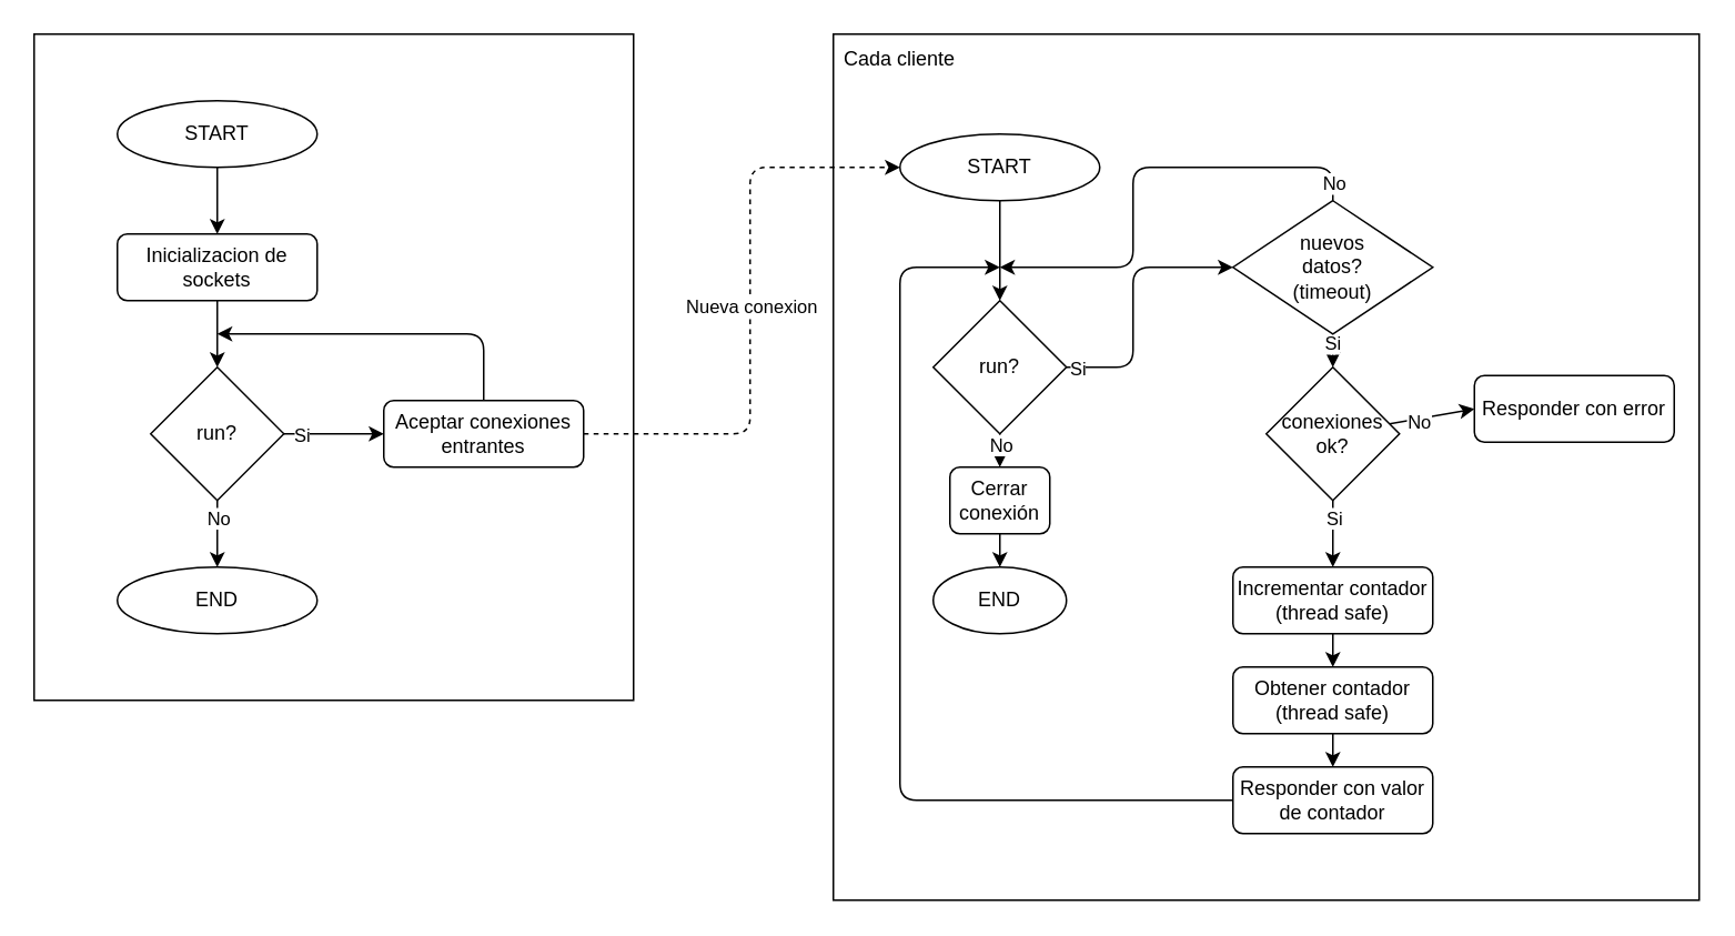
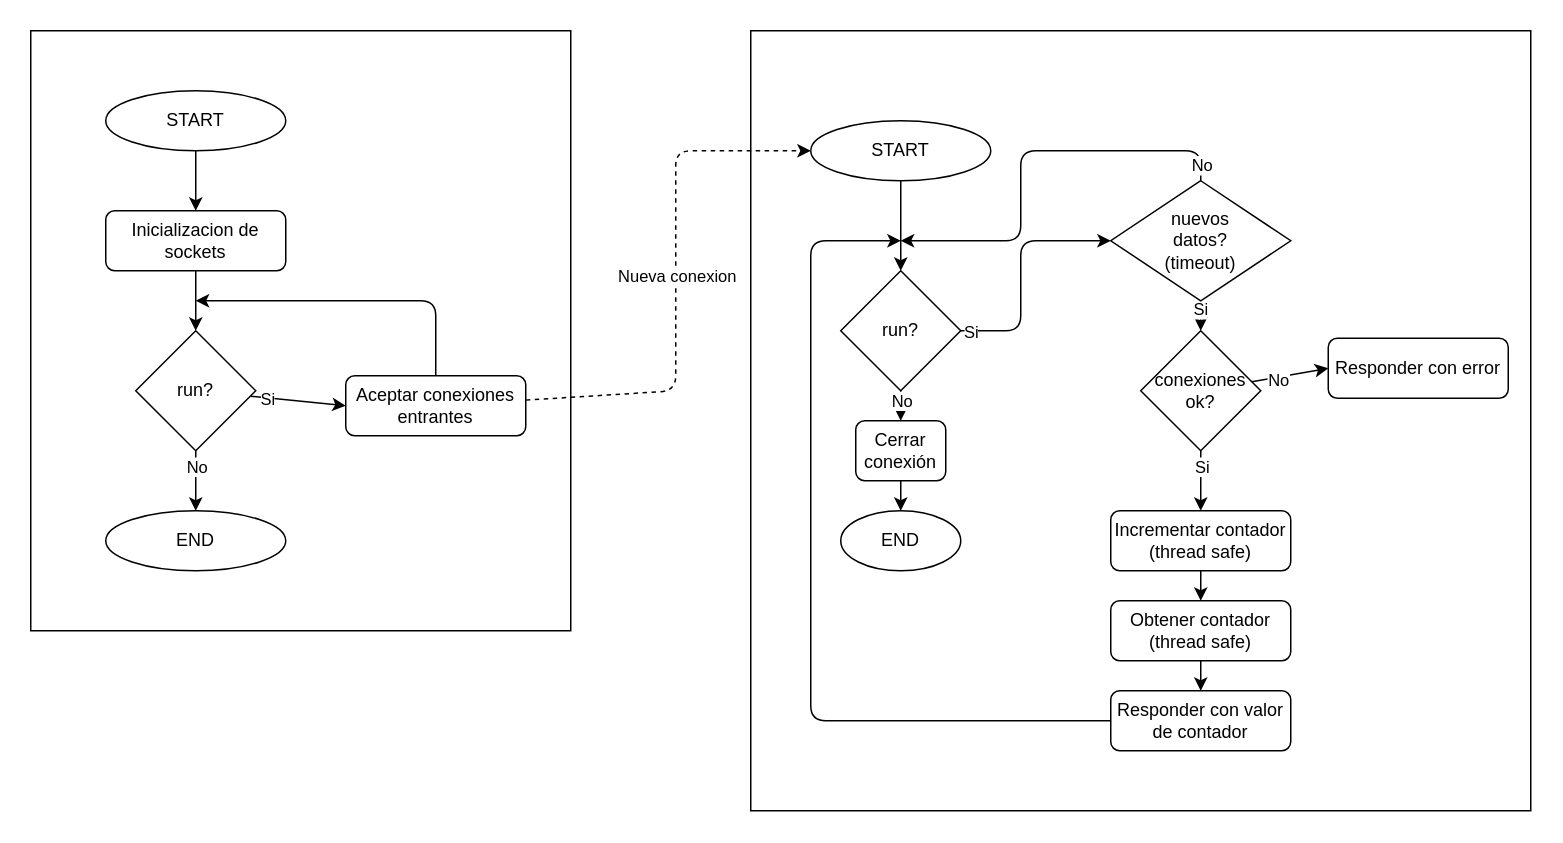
  <mxCell id="0" />
  <mxCell id="1" parent="0" />
  <mxCell id="2" value="" style="rounded=0;whiteSpace=wrap;html=1;" vertex="1" parent="1"><mxGeometry x="500" width="520" height="520" as="geometry" y="20" /></mxCell>
  <mxCell id="3" value="" style="rounded=0;whiteSpace=wrap;html=1;" vertex="1" parent="1"><mxGeometry x="20" width="360" height="400" as="geometry" y="20" /></mxCell>
  <mxCell id="4" style="edgeStyle=none;rounded=0;html=1;" edge="1" parent="1" source="5" target="7"><mxGeometry relative="1" as="geometry" /></mxCell>
  <mxCell id="5" value="START" style="ellipse;whiteSpace=wrap;html=1;" vertex="1" parent="1"><mxGeometry x="70" y="60" width="120" height="40" as="geometry" /></mxCell>
  <mxCell id="6" style="edgeStyle=none;rounded=0;html=1;entryX=0.5;entryY=0;entryDx=0;entryDy=0;" edge="1" parent="1" source="7" target="12"><mxGeometry relative="1" as="geometry" /></mxCell>
  <mxCell id="7" value="Inicializacion de sockets" style="rounded=1;whiteSpace=wrap;html=1;" vertex="1" parent="1"><mxGeometry x="70" y="140" width="120" height="40" as="geometry" /></mxCell>
  <mxCell id="8" style="edgeStyle=none;rounded=0;html=1;entryX=0.5;entryY=0;entryDx=0;entryDy=0;" edge="1" parent="1" source="12" target="13"><mxGeometry relative="1" as="geometry" /></mxCell>
  <mxCell id="9" value="No" style="edgeLabel;html=1;align=center;verticalAlign=middle;resizable=0;points=[];" vertex="1" connectable="0" parent="8"><mxGeometry x="-0.6" relative="1" as="geometry"><mxPoint y="2" as="offset" /></mxGeometry></mxCell>
  <mxCell id="10" style="edgeStyle=none;rounded=0;html=1;entryX=0;entryY=0.5;entryDx=0;entryDy=0;" edge="1" parent="1" source="12" target="17"><mxGeometry relative="1" as="geometry" /></mxCell>
  <mxCell id="11" value="Si" style="edgeLabel;html=1;align=center;verticalAlign=middle;resizable=0;points=[];" vertex="1" connectable="0" parent="10"><mxGeometry x="-0.443" relative="1" as="geometry"><mxPoint x="-7" as="offset" /></mxGeometry></mxCell>
  <mxCell id="12" value="run?" style="rhombus;whiteSpace=wrap;html=1;" vertex="1" parent="1"><mxGeometry x="90" y="220" width="80" height="80" as="geometry" /></mxCell>
  <mxCell id="13" value="END" style="ellipse;whiteSpace=wrap;html=1;" vertex="1" parent="1"><mxGeometry x="70" y="340" width="120" height="40" as="geometry" /></mxCell>
  <mxCell id="14" style="edgeStyle=none;rounded=1;html=1;" edge="1" parent="1" source="17"><mxGeometry relative="1" as="geometry"><mxPoint x="130" y="200" as="targetPoint" /><Array as="points"><mxPoint x="290" y="200" /></Array></mxGeometry></mxCell>
  <mxCell id="15" style="edgeStyle=none;rounded=1;html=1;entryX=0;entryY=0.5;entryDx=0;entryDy=0;dashed=1;" edge="1" parent="1" source="17" target="19"><mxGeometry relative="1" as="geometry"><Array as="points"><mxPoint x="450" y="260" /><mxPoint x="450" y="100" /></Array></mxGeometry></mxCell>
  <mxCell id="16" value="Nueva conexion" style="edgeLabel;html=1;align=center;verticalAlign=middle;resizable=0;points=[];" vertex="1" connectable="0" parent="15"><mxGeometry x="-0.258" y="1" relative="1" as="geometry"><mxPoint x="1" y="-47" as="offset" /></mxGeometry></mxCell>
- <mxCell id="17" value="Aceptar conexiones entrantes" style="rounded=1;whiteSpace=wrap;html=1;" vertex="1" parent="1"><mxGeometry x="230" y="240" width="120" height="40" as="geometry" /></mxCell>
+ <mxCell id="17" value="Aceptar conexiones entrantes" style="rounded=1;whiteSpace=wrap;html=1;" vertex="1" parent="1"><mxGeometry x="230" y="250" width="120" height="40" as="geometry" /></mxCell>
  <mxCell id="18" style="edgeStyle=none;rounded=1;html=1;entryX=0.5;entryY=0;entryDx=0;entryDy=0;" edge="1" parent="1" source="19" target="24"><mxGeometry relative="1" as="geometry" /></mxCell>
  <mxCell id="19" value="START" style="ellipse;whiteSpace=wrap;html=1;" vertex="1" parent="1"><mxGeometry x="540" y="80" width="120" height="40" as="geometry" /></mxCell>
  <mxCell id="20" style="edgeStyle=none;rounded=1;html=1;entryX=0;entryY=0.5;entryDx=0;entryDy=0;" edge="1" parent="1" source="24" target="30"><mxGeometry relative="1" as="geometry"><mxPoint x="720" y="100" as="targetPoint" /><Array as="points"><mxPoint x="680" y="220" /><mxPoint x="680" y="160" /></Array></mxGeometry></mxCell>
  <mxCell id="21" value="Si" style="edgeLabel;html=1;align=center;verticalAlign=middle;resizable=0;points=[];" vertex="1" connectable="0" parent="20"><mxGeometry x="-0.921" y="1" relative="1" as="geometry"><mxPoint y="1" as="offset" /></mxGeometry></mxCell>
  <mxCell id="22" style="edgeStyle=none;rounded=1;html=1;entryX=0.5;entryY=0;entryDx=0;entryDy=0;" edge="1" parent="1" source="24" target="45"><mxGeometry relative="1" as="geometry" /></mxCell>
  <mxCell id="23" value="No" style="edgeLabel;html=1;align=center;verticalAlign=middle;resizable=0;points=[];" vertex="1" connectable="0" parent="22"><mxGeometry x="-0.428" relative="1" as="geometry"><mxPoint as="offset" /></mxGeometry></mxCell>
  <mxCell id="24" value="run?" style="rhombus;whiteSpace=wrap;html=1;" vertex="1" parent="1"><mxGeometry x="560" y="180" width="80" height="80" as="geometry" /></mxCell>
- <mxCell id="25" value="Cada cliente" style="text;html=1;strokeColor=none;fillColor=none;align=center;verticalAlign=middle;whiteSpace=wrap;rounded=0;" vertex="1" parent="1"><mxGeometry x="500" width="80" height="30" as="geometry" y="20" /></mxCell>
  <mxCell id="26" style="edgeStyle=none;rounded=1;html=1;exitX=0.5;exitY=0;exitDx=0;exitDy=0;" edge="1" parent="1" source="30"><mxGeometry relative="1" as="geometry"><mxPoint x="600" y="160" as="targetPoint" /><mxPoint x="780" y="110" as="sourcePoint" /><Array as="points"><mxPoint x="800" y="100" /><mxPoint x="680" y="100" /><mxPoint x="680" y="160" /></Array></mxGeometry></mxCell>
  <mxCell id="27" value="No" style="edgeLabel;html=1;align=center;verticalAlign=middle;resizable=0;points=[];" vertex="1" connectable="0" parent="26"><mxGeometry x="-0.959" y="-1" relative="1" as="geometry"><mxPoint x="-1" y="-5" as="offset" /></mxGeometry></mxCell>
  <mxCell id="28" style="edgeStyle=none;rounded=1;html=1;entryX=0.5;entryY=0;entryDx=0;entryDy=0;" edge="1" parent="1" source="30" target="35"><mxGeometry relative="1" as="geometry" /></mxCell>
  <mxCell id="29" value="Si" style="edgeLabel;html=1;align=center;verticalAlign=middle;resizable=0;points=[];" vertex="1" connectable="0" parent="28"><mxGeometry x="-0.539" y="-1" relative="1" as="geometry"><mxPoint as="offset" /></mxGeometry></mxCell>
  <mxCell id="30" value="nuevos&lt;br&gt;datos?&lt;br&gt;(timeout)" style="rhombus;whiteSpace=wrap;html=1;" vertex="1" parent="1"><mxGeometry x="740" y="120" width="120" height="80" as="geometry" /></mxCell>
  <mxCell id="31" style="edgeStyle=none;rounded=1;html=1;entryX=0;entryY=0.5;entryDx=0;entryDy=0;" edge="1" parent="1" source="35" target="36"><mxGeometry relative="1" as="geometry" /></mxCell>
  <mxCell id="32" value="No" style="edgeLabel;html=1;align=center;verticalAlign=middle;resizable=0;points=[];" vertex="1" connectable="0" parent="31"><mxGeometry x="-0.721" relative="1" as="geometry"><mxPoint x="11" as="offset" /></mxGeometry></mxCell>
  <mxCell id="33" style="edgeStyle=none;rounded=1;html=1;entryX=0.5;entryY=0;entryDx=0;entryDy=0;" edge="1" parent="1" source="35" target="38"><mxGeometry relative="1" as="geometry" /></mxCell>
  <mxCell id="34" value="Si" style="edgeLabel;html=1;align=center;verticalAlign=middle;resizable=0;points=[];" vertex="1" connectable="0" parent="33"><mxGeometry x="-0.658" relative="1" as="geometry"><mxPoint y="3" as="offset" /></mxGeometry></mxCell>
  <mxCell id="35" value="conexiones&lt;br&gt;ok?" style="rhombus;whiteSpace=wrap;html=1;" vertex="1" parent="1"><mxGeometry x="760" y="220" width="80" height="80" as="geometry" /></mxCell>
  <mxCell id="36" value="Responder con error" style="rounded=1;whiteSpace=wrap;html=1;" vertex="1" parent="1"><mxGeometry x="885" y="225" width="120" height="40" as="geometry" /></mxCell>
  <mxCell id="37" style="edgeStyle=none;rounded=1;html=1;" edge="1" parent="1" source="38" target="40"><mxGeometry relative="1" as="geometry" /></mxCell>
  <mxCell id="38" value="Incrementar contador&lt;br&gt;(thread safe)" style="rounded=1;whiteSpace=wrap;html=1;" vertex="1" parent="1"><mxGeometry x="740" y="340" width="120" height="40" as="geometry" /></mxCell>
  <mxCell id="39" style="edgeStyle=none;rounded=1;html=1;entryX=0.5;entryY=0;entryDx=0;entryDy=0;" edge="1" parent="1" source="40" target="42"><mxGeometry relative="1" as="geometry" /></mxCell>
  <mxCell id="40" value="Obtener contador&lt;br&gt;(thread safe)" style="rounded=1;whiteSpace=wrap;html=1;" vertex="1" parent="1"><mxGeometry x="740" y="400" width="120" height="40" as="geometry" /></mxCell>
  <mxCell id="41" style="edgeStyle=none;rounded=1;html=1;" edge="1" parent="1" source="42"><mxGeometry relative="1" as="geometry"><mxPoint x="600" y="160" as="targetPoint" /><Array as="points"><mxPoint x="540" y="480" /><mxPoint x="540" y="160" /></Array></mxGeometry></mxCell>
  <mxCell id="42" value="Responder con valor de contador" style="rounded=1;whiteSpace=wrap;html=1;" vertex="1" parent="1"><mxGeometry x="740" y="460" width="120" height="40" as="geometry" /></mxCell>
  <mxCell id="43" value="END" style="ellipse;whiteSpace=wrap;html=1;" vertex="1" parent="1"><mxGeometry x="560" y="340" width="80" height="40" as="geometry" /></mxCell>
  <mxCell id="44" style="edgeStyle=none;rounded=1;html=1;entryX=0.5;entryY=0;entryDx=0;entryDy=0;" edge="1" parent="1" source="45" target="43"><mxGeometry relative="1" as="geometry" /></mxCell>
  <mxCell id="45" value="Cerrar conexión" style="rounded=1;whiteSpace=wrap;html=1;" vertex="1" parent="1"><mxGeometry x="570" y="280" width="60" height="40" as="geometry" /></mxCell>
